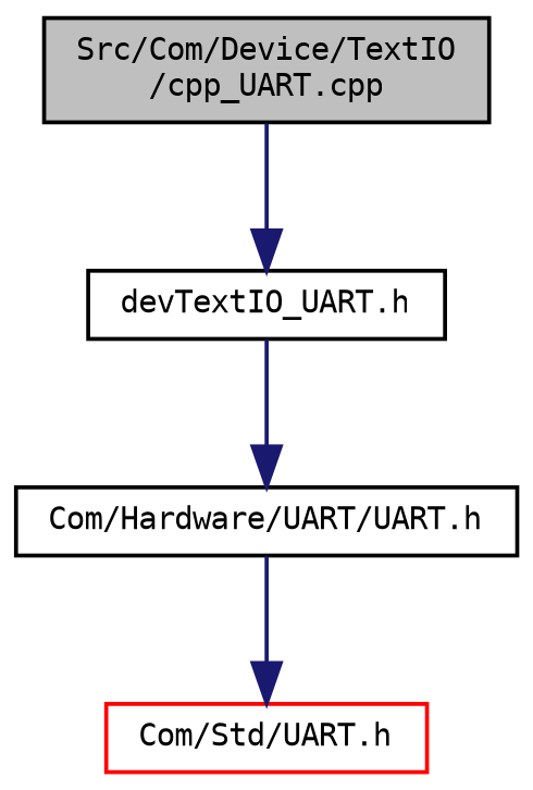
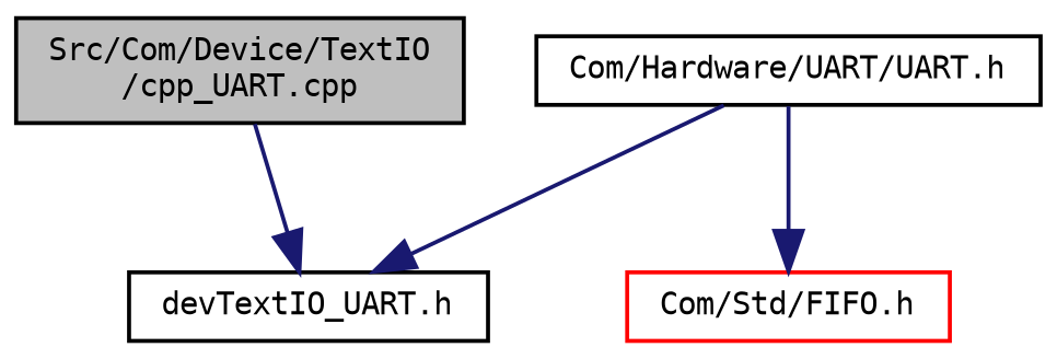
  digraph {
    fontname="DejaVu Sans Mono"
    node [color=black fillcolor=white fontname="DejaVu Sans Mono" fontsize=8 shape=record style=filled]
    edge [color=midnightblue fontname="DejaVu Sans Mono" fontsize=8 labelfontname=Sans labelfontsize=8 style=solid]
    n1 [fillcolor=grey75 fontcolor=black height=0.2 label="Src/Com/Device/TextIO\l/cpp_UART.cpp" width=0.4]
    n2 [height=0.2 label="devTextIO_UART.h" width=0.4]
    n3 [height=0.2 label="Com/Hardware/UART/UART.h" width=0.4]
-   n4 [color=red height=0.2 label="Com/Std/UART.h" width=0.4]
+   n4 [color=red height=0.2 label="Com/Std/FIFO.h" width=0.4]
    n1 -> n2
-   n2 -> n3
+   n3 -> n2
    n3 -> n4
  }
